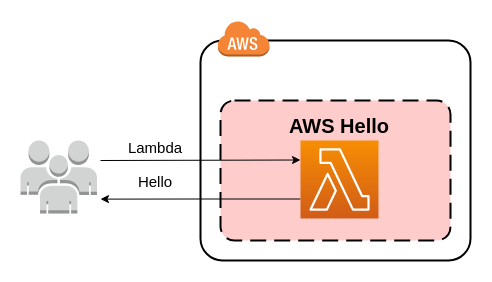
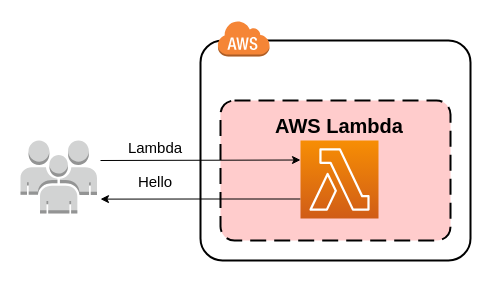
  <mxCell id="0" />
  <mxCell id="1" parent="0" />
  <mxCell id="2" value="" style="rounded=1;arcSize=10;dashed=0;fillColor=none;gradientColor=none;strokeWidth=2;fontSize=20;" parent="1" vertex="1"><mxGeometry x="200" y="40" width="270" height="220" as="geometry" /></mxCell>
  <mxCell id="3" value="" style="rounded=1;arcSize=10;dashed=1;strokeColor=#000000;fillColor=#FFCCCC;dashPattern=8 4;strokeWidth=2;fontSize=20;" parent="1" vertex="1"><mxGeometry x="220" y="100" width="230" height="140" as="geometry" /></mxCell>
  <mxCell id="4" style="edgeStyle=orthogonalEdgeStyle;rounded=0;orthogonalLoop=1;jettySize=auto;html=1;exitX=0;exitY=0.75;exitDx=0;exitDy=0;exitPerimeter=0;" edge="1" parent="1" source="5"><mxGeometry relative="1" as="geometry"><mxPoint x="100" y="198.621" as="targetPoint" /></mxGeometry></mxCell>
  <mxCell id="5" value="" style="sketch=0;points=[[0,0,0],[0.25,0,0],[0.5,0,0],[0.75,0,0],[1,0,0],[0,1,0],[0.25,1,0],[0.5,1,0],[0.75,1,0],[1,1,0],[0,0.25,0],[0,0.5,0],[0,0.75,0],[1,0.25,0],[1,0.5,0],[1,0.75,0]];outlineConnect=0;fontColor=#232F3E;gradientColor=#F78E04;gradientDirection=north;fillColor=#D05C17;strokeColor=#ffffff;dashed=0;verticalLabelPosition=bottom;verticalAlign=top;align=center;html=1;fontSize=12;fontStyle=0;aspect=fixed;shape=mxgraph.aws4.resourceIcon;resIcon=mxgraph.aws4.lambda;" parent="1" vertex="1"><mxGeometry x="300" y="140" width="78" height="78" as="geometry" /></mxCell>
- <mxCell id="6" value="AWS Hello" style="text;html=1;strokeColor=none;fillColor=none;align=center;verticalAlign=middle;whiteSpace=wrap;rounded=0;fontSize=20;fontStyle=1" parent="1" vertex="1"><mxGeometry x="269" y="110" width="140" height="30" as="geometry" /></mxCell>
+ <mxCell id="6" value="AWS Lambda" style="text;html=1;strokeColor=none;fillColor=none;align=center;verticalAlign=middle;whiteSpace=wrap;rounded=0;fontSize=20;fontStyle=1" parent="1" vertex="1"><mxGeometry x="269" y="110" width="140" height="30" as="geometry" /></mxCell>
  <mxCell id="7" value="" style="dashed=0;html=1;shape=mxgraph.aws3.cloud;fillColor=#F58536;gradientColor=none;dashed=0;fontSize=20;" parent="1" vertex="1"><mxGeometry x="217" y="20" width="52" height="36" as="geometry" /></mxCell>
  <mxCell id="8" value="" style="endArrow=classic;html=1;rounded=0;fontSize=20;fontColor=#FF0000;entryX=0;entryY=0.25;entryDx=0;entryDy=0;entryPerimeter=0;" parent="1" target="5" edge="1"><mxGeometry width="50" height="50" relative="1" as="geometry"><mxPoint x="100" y="160" as="sourcePoint" /><mxPoint x="300" y="169.66" as="targetPoint" /></mxGeometry></mxCell>
  <mxCell id="9" value="" style="outlineConnect=0;dashed=0;verticalLabelPosition=bottom;verticalAlign=top;align=center;html=1;shape=mxgraph.aws3.users;fillColor=#D2D3D3;gradientColor=none;fontSize=20;fontColor=#FF0000;strokeColor=#000000;" parent="1" vertex="1"><mxGeometry x="20" y="140" width="76.48" height="73" as="geometry" /></mxCell>
  <mxCell id="10" value="&lt;font color=&quot;#000000&quot;&gt;&lt;span style=&quot;font-size: 15px;&quot;&gt;Lambda&lt;/span&gt;&lt;/font&gt;" style="text;html=1;strokeColor=none;fillColor=none;align=center;verticalAlign=middle;whiteSpace=wrap;rounded=0;fontSize=20;fontColor=#FF0000;" parent="1" vertex="1"><mxGeometry x="110" y="130" width="90" height="30" as="geometry" /></mxCell>
  <mxCell id="11" value="&lt;font color=&quot;#000000&quot;&gt;&lt;span style=&quot;font-size: 15px;&quot;&gt;Hello&lt;/span&gt;&lt;/font&gt;" style="text;html=1;strokeColor=none;fillColor=none;align=center;verticalAlign=middle;whiteSpace=wrap;rounded=0;fontSize=20;fontColor=#FF0000;" vertex="1" parent="1"><mxGeometry x="110" y="164" width="90" height="30" as="geometry" /></mxCell>
